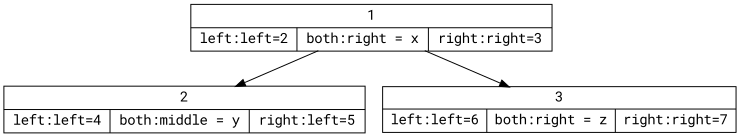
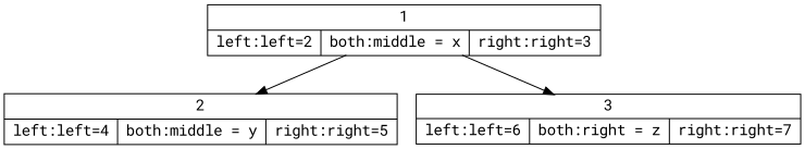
  digraph {
    fontname="Roboto Mono"
    node [fontname="Roboto Mono" shape=record]
    edge [fontname="Roboto Mono"]
-   n1 [label="{1|{left:left=2|both:right = x|right:right=3}}"]
-   n2 [label="{2|{left:left=4|both:middle = y|right:left=5}}"]
+   n1 [label="{1|{left:left=2|both:middle = x|right:right=3}}"]
+   n2 [label="{2|{left:left=4|both:middle = y|right:right=5}}"]
    n3 [label="{3|{left:left=6|both:right = z|right:right=7}}"]
    n1 -> n2 [tailport=left]
    n1 -> n3 [tailport=right]
  }
